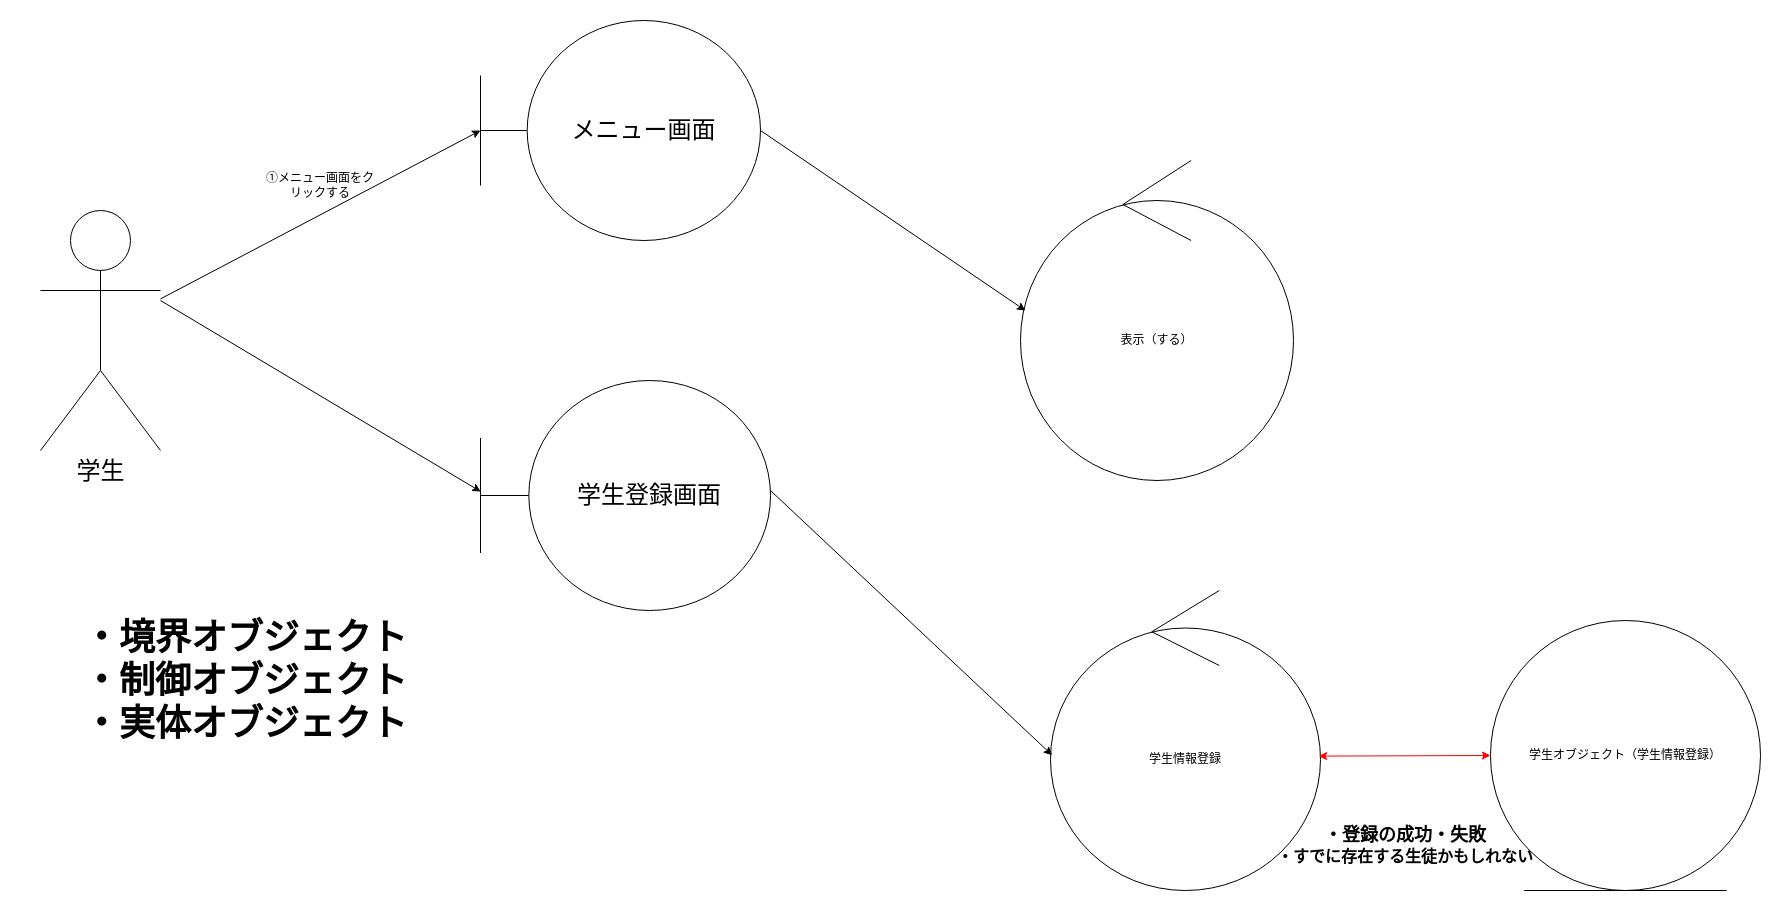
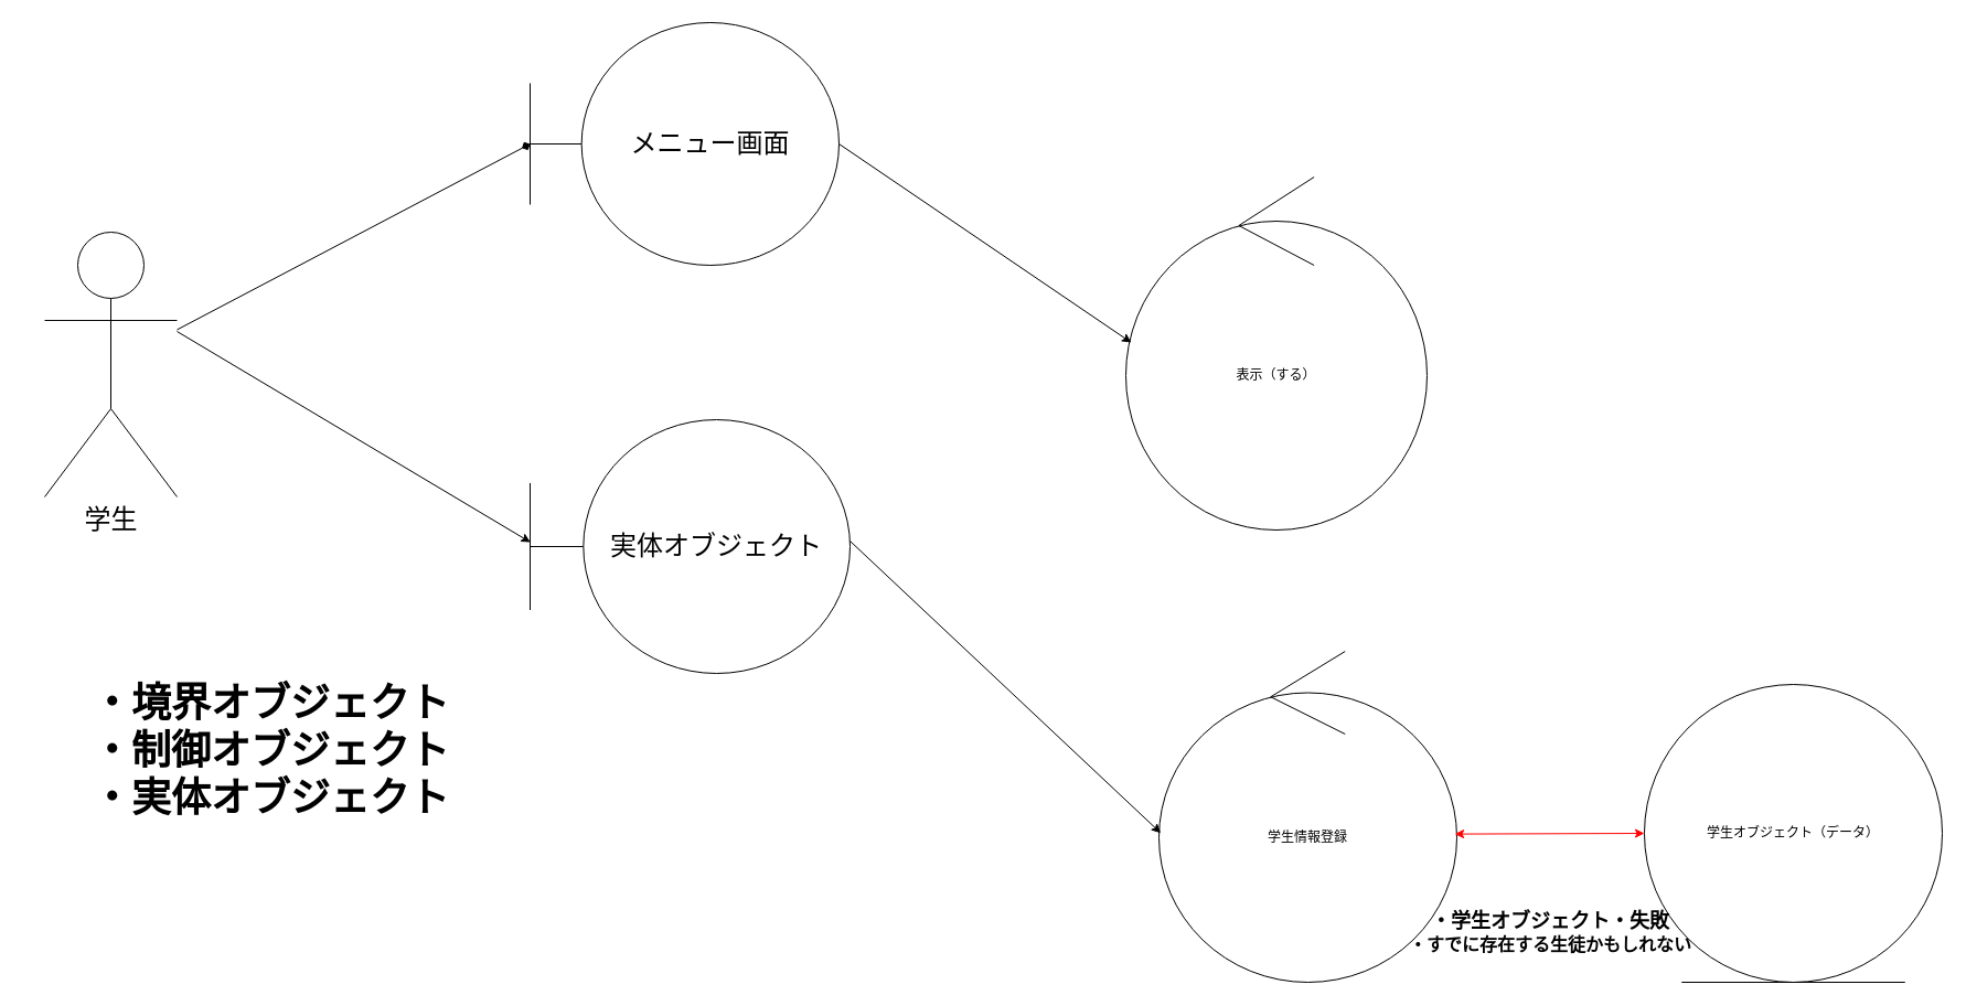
  <mxCell id="0" />
  <mxCell id="1" parent="0" />
  <mxCell id="2" value="&lt;font style=&quot;font-size: 24px;&quot;&gt;学生&lt;/font&gt;" style="shape=umlActor;verticalLabelPosition=bottom;verticalAlign=top;html=1;" vertex="1" parent="1"><mxGeometry x="40" y="210" width="120" height="240" as="geometry" /></mxCell>
  <mxCell id="3" value="&lt;font style=&quot;font-size: 24px;&quot;&gt;メニュー画面&lt;/font&gt;" style="shape=umlBoundary;whiteSpace=wrap;html=1;" vertex="1" parent="1"><mxGeometry x="480" y="20" width="280" height="220" as="geometry" /></mxCell>
- <mxCell id="4" value="" style="endArrow=classic;html=1;rounded=0;entryX=0;entryY=0.5;entryDx=0;entryDy=0;entryPerimeter=0;" edge="1" parent="1" source="2" target="3"><mxGeometry width="50" height="50" relative="1" as="geometry"><mxPoint x="160" y="150" as="sourcePoint" /><mxPoint x="460" y="150" as="targetPoint" /></mxGeometry></mxCell>
- <mxCell id="5" value="①メニュー画面をクリックする" style="text;html=1;align=center;verticalAlign=middle;whiteSpace=wrap;rounded=0;" vertex="1" parent="1"><mxGeometry x="260" y="170" width="120" height="30" as="geometry" /></mxCell>
+ <mxCell id="4" value="" style="endArrow=diamond;html=1;rounded=0;entryX=0;entryY=0.5;entryDx=0;entryDy=0;entryPerimeter=0;" edge="1" parent="1" source="2" target="3"><mxGeometry width="50" height="50" relative="1" as="geometry"><mxPoint x="160" y="150" as="sourcePoint" /><mxPoint x="460" y="150" as="targetPoint" /></mxGeometry></mxCell>
  <mxCell id="6" value="表示（する）" style="ellipse;shape=umlControl;whiteSpace=wrap;html=1;" vertex="1" parent="1"><mxGeometry x="1020" y="160" width="273" height="320" as="geometry" /></mxCell>
  <mxCell id="7" value="" style="endArrow=classic;html=1;rounded=0;entryX=0.018;entryY=0.469;entryDx=0;entryDy=0;entryPerimeter=0;" edge="1" parent="1" target="6"><mxGeometry width="50" height="50" relative="1" as="geometry"><mxPoint x="760" y="130" as="sourcePoint" /><mxPoint x="810" y="80" as="targetPoint" /></mxGeometry></mxCell>
- <mxCell id="8" value="&lt;font style=&quot;font-size: 24px;&quot;&gt;学生登録画面&lt;/font&gt;" style="shape=umlBoundary;whiteSpace=wrap;html=1;" vertex="1" parent="1"><mxGeometry x="480" y="380" width="290" height="230" as="geometry" /></mxCell>
+ <mxCell id="8" value="&lt;font style=&quot;font-size: 24px;&quot;&gt;実体オブジェクト&lt;/font&gt;" style="shape=umlBoundary;whiteSpace=wrap;html=1;" vertex="1" parent="1"><mxGeometry x="480" y="380" width="290" height="230" as="geometry" /></mxCell>
  <mxCell id="9" value="" style="endArrow=classic;html=1;rounded=0;entryX=0.001;entryY=0.483;entryDx=0;entryDy=0;entryPerimeter=0;" edge="1" parent="1" target="8"><mxGeometry width="50" height="50" relative="1" as="geometry"><mxPoint x="160" y="300" as="sourcePoint" /><mxPoint x="630" y="283" as="targetPoint" /></mxGeometry></mxCell>
  <mxCell id="10" value="学生情報登録" style="ellipse;shape=umlControl;whiteSpace=wrap;html=1;" vertex="1" parent="1"><mxGeometry x="1050" y="590" width="270" height="300" as="geometry" /></mxCell>
  <mxCell id="11" value="" style="endArrow=classic;html=1;rounded=0;entryX=0.006;entryY=0.549;entryDx=0;entryDy=0;entryPerimeter=0;" edge="1" parent="1" target="10"><mxGeometry width="50" height="50" relative="1" as="geometry"><mxPoint x="770" y="490" as="sourcePoint" /><mxPoint x="1035" y="670" as="targetPoint" /></mxGeometry></mxCell>
- <mxCell id="12" value="学生オブジェクト（学生情報登録）" style="ellipse;shape=umlEntity;whiteSpace=wrap;html=1;" vertex="1" parent="1"><mxGeometry x="1490" y="620" width="270" height="270" as="geometry" /></mxCell>
+ <mxCell id="12" value="学生オブジェクト（データ）" style="ellipse;shape=umlEntity;whiteSpace=wrap;html=1;" vertex="1" parent="1"><mxGeometry x="1490" y="620" width="270" height="270" as="geometry" /></mxCell>
  <mxCell id="13" value="" style="endArrow=classic;startArrow=classic;html=1;rounded=0;exitX=0.993;exitY=0.552;exitDx=0;exitDy=0;exitPerimeter=0;entryX=0;entryY=0.5;entryDx=0;entryDy=0;strokeColor=#FF0000;" edge="1" parent="1" source="10" target="12"><mxGeometry width="50" height="50" relative="1" as="geometry"><mxPoint x="1430" y="740" as="sourcePoint" /><mxPoint x="1480" y="690" as="targetPoint" /></mxGeometry></mxCell>
- <mxCell id="14" value="&lt;font style=&quot;font-size: 18px;&quot;&gt;&lt;b&gt;・登録の成功・失敗&lt;/b&gt;&lt;/font&gt;&lt;div&gt;&lt;font size=&quot;3&quot;&gt;&lt;b&gt;・すでに存在する生徒かもしれない&lt;/b&gt;&lt;/font&gt;&lt;/div&gt;" style="text;html=1;align=center;verticalAlign=middle;whiteSpace=wrap;rounded=0;" vertex="1" parent="1"><mxGeometry x="1260" y="800" width="290" height="90" as="geometry" /></mxCell>
+ <mxCell id="14" value="&lt;font style=&quot;font-size: 18px;&quot;&gt;&lt;b&gt;・学生オブジェクト・失敗&lt;/b&gt;&lt;/font&gt;&lt;div&gt;&lt;font size=&quot;3&quot;&gt;&lt;b&gt;・すでに存在する生徒かもしれない&lt;/b&gt;&lt;/font&gt;&lt;/div&gt;" style="text;html=1;align=center;verticalAlign=middle;whiteSpace=wrap;rounded=0;" vertex="1" parent="1"><mxGeometry x="1260" y="800" width="290" height="90" as="geometry" /></mxCell>
  <mxCell id="15" value="&lt;b&gt;&lt;font style=&quot;font-size: 36px;&quot;&gt;・境界オブジェクト&lt;/font&gt;&lt;/b&gt;&lt;div&gt;&lt;b&gt;&lt;font style=&quot;font-size: 36px;&quot;&gt;・制御オブジェクト&lt;/font&gt;&lt;/b&gt;&lt;/div&gt;&lt;div&gt;&lt;b&gt;&lt;font style=&quot;font-size: 36px;&quot;&gt;・実体オブジェクト&lt;/font&gt;&lt;/b&gt;&lt;/div&gt;" style="text;html=1;align=center;verticalAlign=middle;whiteSpace=wrap;rounded=0;" vertex="1" parent="1"><mxGeometry x="20" y="610" width="450" height="140" as="geometry" /></mxCell>
